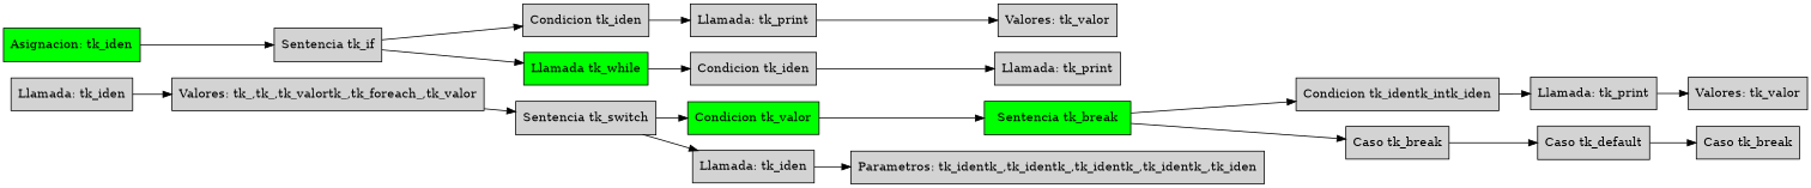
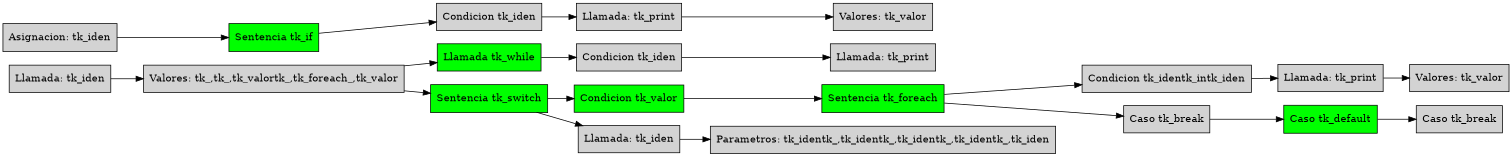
  digraph {
    rankdir=LR
    node [shape=record style=filled]
-   n1 [label="Asignacion: tk_iden" fillcolor=green]
-   n2 [fillcolor=lightgrey label="Sentencia tk_if"]
+   n1 [label="Asignacion: tk_iden"]
+   n2 [fillcolor=green label="Sentencia tk_if"]
    n3 [label="Condicion tk_iden"]
    n4 [fillcolor=green label="Llamada tk_while"]
    n5 [label="Llamada: tk_print"]
    n6 [label="Condicion tk_iden"]
    n7 [label="Valores: tk_valor"]
    n8 [label="Llamada: tk_print"]
    n9 [label="Llamada: tk_iden"]
    n10 [label="Valores: tk_,tk_,tk_valortk_,tk_foreach_,tk_valor"]
-   n11 [fillcolor=lightgrey label="Sentencia tk_switch"]
+   n11 [fillcolor=green label="Sentencia tk_switch"]
    n12 [fillcolor=green label="Condicion tk_valor"]
    n13 [label="Llamada: tk_iden"]
-   n14 [fillcolor=green label="Sentencia tk_break"]
+   n14 [fillcolor=green label="Sentencia tk_foreach"]
    n15 [label="Parametros: tk_identk_,tk_identk_,tk_identk_,tk_identk_,tk_iden"]
    n16 [label="Condicion tk_identk_intk_iden"]
    n17 [label="Caso tk_break"]
    n18 [label="Llamada: tk_print"]
-   n19 [label="Caso tk_default"]
+   n19 [label="Caso tk_default" fillcolor=green]
    n20 [label="Valores: tk_valor"]
    n21 [label="Caso tk_break"]
    n1 -> n2
    n2 -> n3
-   n2 -> n4
+   n10 -> n4
    n3 -> n5
    n4 -> n6
    n5 -> n7
    n6 -> n8
    n9 -> n10
    n10 -> n11
    n11 -> n12
    n11 -> n13
    n12 -> n14
    n13 -> n15
    n14 -> n16
    n14 -> n17
    n16 -> n18
    n17 -> n19
    n18 -> n20
    n19 -> n21
  }
